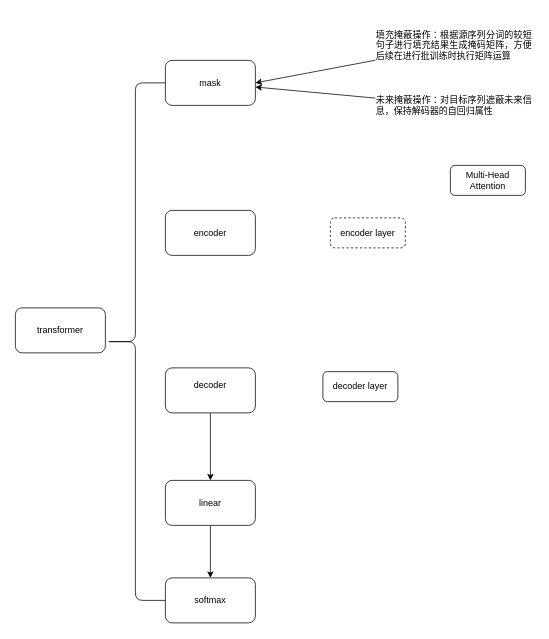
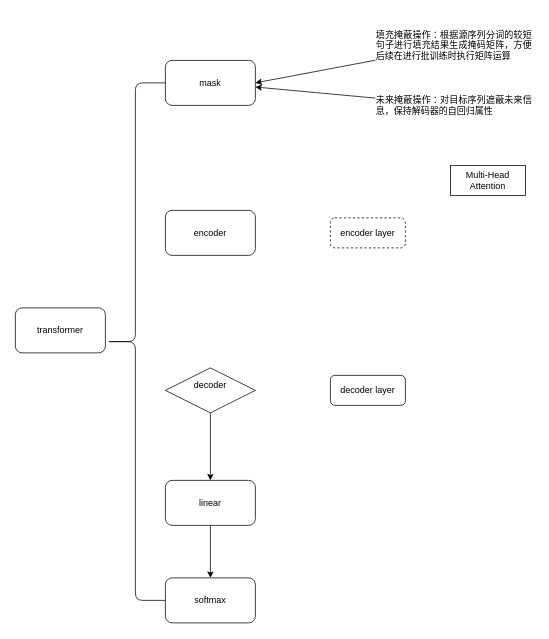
  <mxCell id="0" />
  <mxCell id="1" parent="0" />
  <mxCell id="2" value="transformer" style="rounded=1;whiteSpace=wrap;html=1;" vertex="1" parent="1"><mxGeometry x="20" y="410" width="120" height="60" as="geometry" /></mxCell>
  <mxCell id="3" value="mask" style="rounded=1;whiteSpace=wrap;html=1;" vertex="1" parent="1"><mxGeometry x="220" y="80" width="120" height="60" as="geometry" /></mxCell>
  <mxCell id="4" value="encoder" style="rounded=1;whiteSpace=wrap;html=1;" vertex="1" parent="1"><mxGeometry x="220" y="280" width="120" height="60" as="geometry" /></mxCell>
  <mxCell id="5" style="edgeStyle=orthogonalEdgeStyle;rounded=0;orthogonalLoop=1;jettySize=auto;html=1;entryX=0.5;entryY=0;entryDx=0;entryDy=0;" edge="1" parent="1" source="6" target="8"><mxGeometry relative="1" as="geometry" /></mxCell>
- <mxCell id="6" value="decoder&lt;div&gt;&lt;br&gt;&lt;/div&gt;" style="rounded=1;whiteSpace=wrap;html=1;" vertex="1" parent="1"><mxGeometry x="220" y="490" width="120" height="60" as="geometry" /></mxCell>
+ <mxCell id="6" value="decoder&lt;div&gt;&lt;br&gt;&lt;/div&gt;" style="rhombus;whiteSpace=wrap;html=1;" vertex="1" parent="1"><mxGeometry x="220" y="490" width="120" height="60" as="geometry" /></mxCell>
  <mxCell id="7" style="edgeStyle=orthogonalEdgeStyle;rounded=0;orthogonalLoop=1;jettySize=auto;html=1;" edge="1" parent="1" source="8" target="9"><mxGeometry relative="1" as="geometry" /></mxCell>
  <mxCell id="8" value="linear" style="rounded=1;whiteSpace=wrap;html=1;" vertex="1" parent="1"><mxGeometry x="220" y="640" width="120" height="60" as="geometry" /></mxCell>
  <mxCell id="9" value="softmax" style="rounded=1;whiteSpace=wrap;html=1;" vertex="1" parent="1"><mxGeometry x="220" y="770" width="120" height="60" as="geometry" /></mxCell>
  <mxCell id="10" value="" style="shape=curlyBracket;whiteSpace=wrap;html=1;rounded=1;labelPosition=left;verticalLabelPosition=middle;align=right;verticalAlign=middle;" vertex="1" parent="1"><mxGeometry x="140" y="110" width="80" height="690" as="geometry" /></mxCell>
  <mxCell id="11" style="rounded=0;orthogonalLoop=1;jettySize=auto;html=1;entryX=1;entryY=0.5;entryDx=0;entryDy=0;" edge="1" parent="1" source="12" target="3"><mxGeometry relative="1" as="geometry" /></mxCell>
  <mxCell id="12" value="&lt;div style=&quot;text-align: justify;&quot;&gt;&lt;span style=&quot;background-color: transparent; color: light-dark(rgb(0, 0, 0), rgb(255, 255, 255));&quot;&gt;填充掩蔽操作：根据源序列分词的较短句子进行填充结果生成掩码矩阵，方便后续在进行批训练时执行矩阵运算&lt;/span&gt;&lt;/div&gt;" style="text;html=1;align=center;verticalAlign=middle;whiteSpace=wrap;rounded=0;" vertex="1" parent="1"><mxGeometry x="500" y="20" width="210" height="80" as="geometry" /></mxCell>
  <mxCell id="13" style="rounded=0;orthogonalLoop=1;jettySize=auto;html=1;" edge="1" parent="1" source="14" target="3"><mxGeometry relative="1" as="geometry" /></mxCell>
  <mxCell id="14" value="&lt;div style=&quot;text-align: justify;&quot;&gt;未来掩蔽操作：对目标序列遮蔽未来信息，保持解码器的自回归属性&lt;/div&gt;" style="text;html=1;align=center;verticalAlign=middle;whiteSpace=wrap;rounded=0;" vertex="1" parent="1"><mxGeometry x="500" y="100" width="210" height="80" as="geometry" /></mxCell>
- <mxCell id="15" value="decoder layer" style="rounded=1;whiteSpace=wrap;html=1;" vertex="1" parent="1"><mxGeometry x="430" y="495" width="100" height="40" as="geometry" /></mxCell>
+ <mxCell id="15" value="decoder layer" style="rounded=1;whiteSpace=wrap;html=1;" vertex="1" parent="1"><mxGeometry x="440" y="500" width="100" height="40" as="geometry" /></mxCell>
  <mxCell id="16" value="encoder layer" style="rounded=1;whiteSpace=wrap;html=1;dashed=1;" vertex="1" parent="1"><mxGeometry x="440" y="290" width="100" height="40" as="geometry" /></mxCell>
- <mxCell id="17" value="Multi-Head Attention" style="rounded=1;whiteSpace=wrap;html=1;" vertex="1" parent="1"><mxGeometry x="600" y="220" width="100" height="40" as="geometry" /></mxCell>
+ <mxCell id="17" value="Multi-Head Attention" style="whiteSpace=wrap;html=1;rounded=0;" vertex="1" parent="1"><mxGeometry x="600" y="220" width="100" height="40" as="geometry" /></mxCell>
